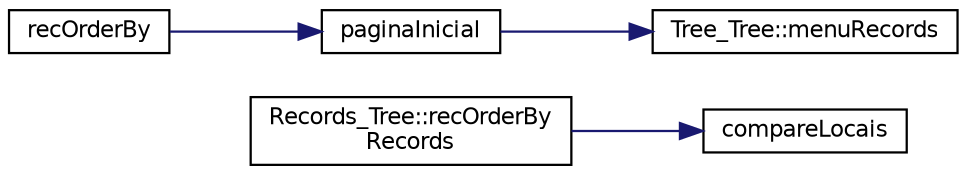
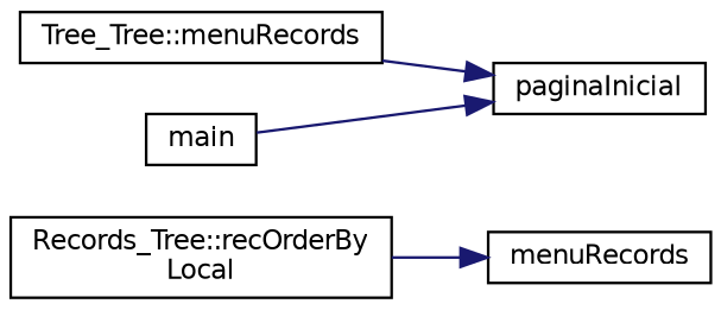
  digraph {
    rankdir=RL
    node [color=black fillcolor=white fontname=Helvetica fontsize=10 shape=record style=filled]
    edge [color=midnightblue dir=back fontname=Helvetica fontsize=10 labelfontname=Helvetica labelfontsize=10 style=solid]
-   n1 [height=0.2 label=compareLocais width=0.4]
-   n2 [height=0.2 label="Records_Tree::recOrderBy\lRecords" width=0.4]
+   n1 [height=0.2 label=menuRecords width=0.4]
+   n2 [height=0.2 label="Records_Tree::recOrderBy\lLocal" width=0.4]
    n3 [height=0.2 label="Tree_Tree::menuRecords" width=0.4]
    n4 [height=0.2 label=paginaInicial width=0.4]
-   n5 [height=0.2 label=recOrderBy width=0.4]
+   n5 [height=0.2 label=main width=0.4]
    n1 -> n2
-   n3 -> n4
+   n4 -> n3
    n4 -> n5
  }
